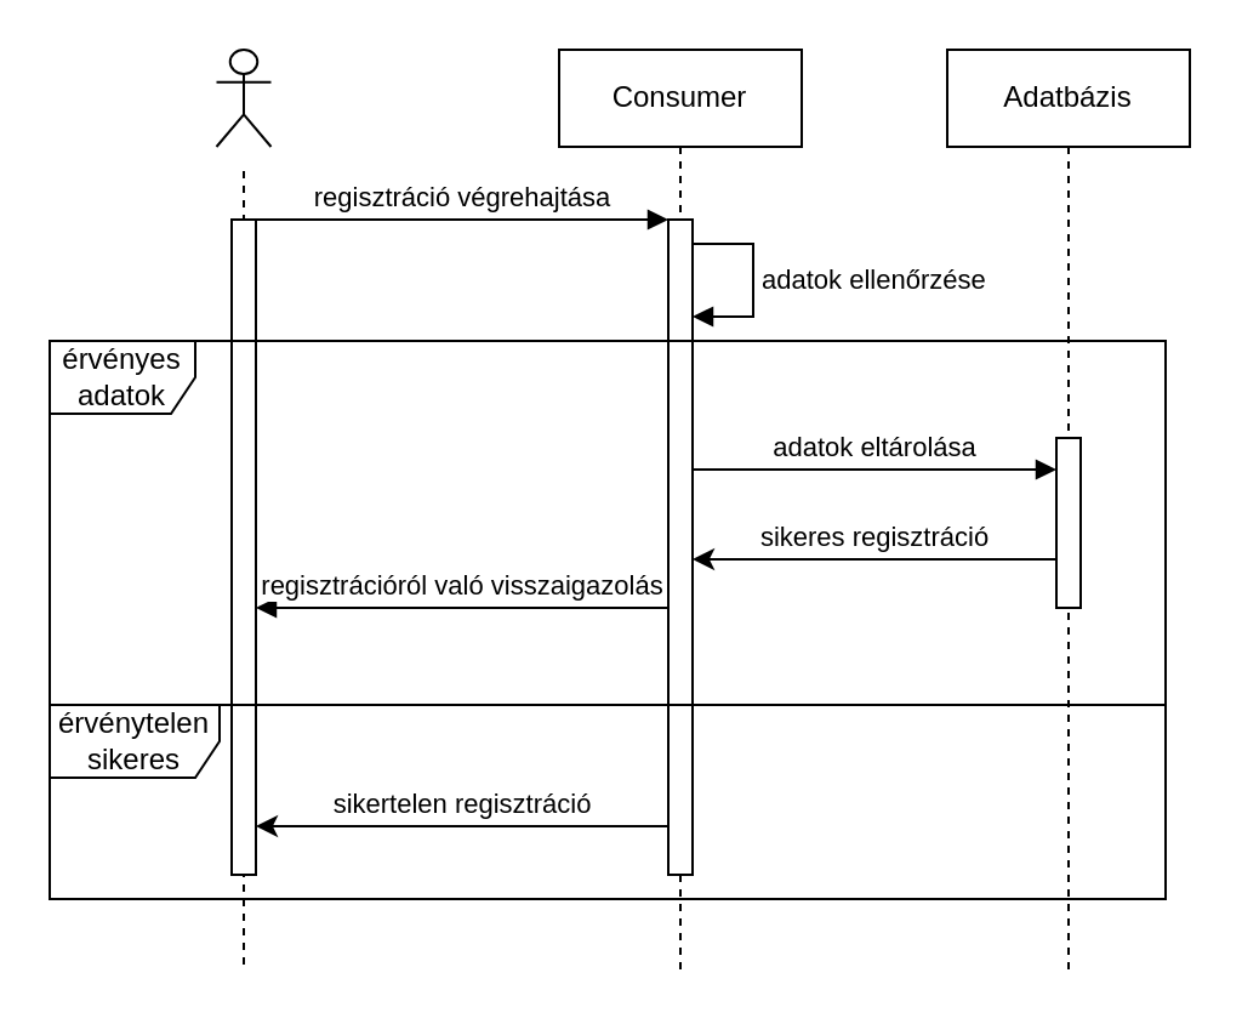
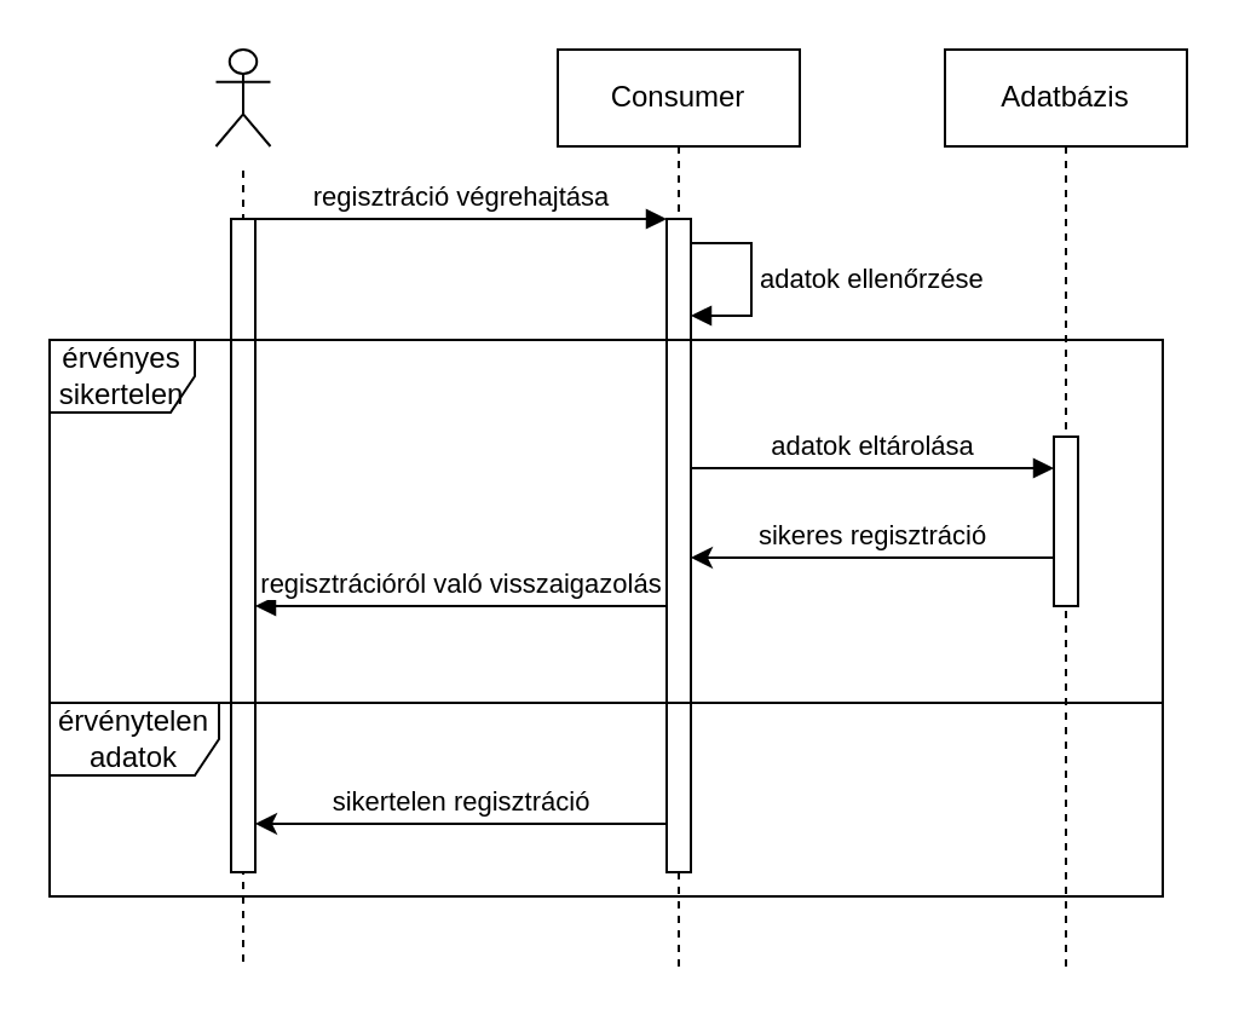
  <mxCell id="0" />
  <mxCell id="1" parent="0" />
  <mxCell id="2" value="" style="shape=umlLifeline;perimeter=lifelinePerimeter;whiteSpace=wrap;html=1;container=0;dropTarget=0;collapsible=0;recursiveResize=0;outlineConnect=0;portConstraint=eastwest;newEdgeStyle={&quot;edgeStyle&quot;:&quot;elbowEdgeStyle&quot;,&quot;elbow&quot;:&quot;vertical&quot;,&quot;curved&quot;:0,&quot;rounded&quot;:0};size=0;" parent="1" vertex="1"><mxGeometry x="50" y="70" width="100" height="330" as="geometry" /></mxCell>
  <mxCell id="3" value="" style="html=1;points=[];perimeter=orthogonalPerimeter;outlineConnect=0;targetShapes=umlLifeline;portConstraint=eastwest;newEdgeStyle={&quot;edgeStyle&quot;:&quot;elbowEdgeStyle&quot;,&quot;elbow&quot;:&quot;vertical&quot;,&quot;curved&quot;:0,&quot;rounded&quot;:0};" parent="2" vertex="1"><mxGeometry x="45" y="20" width="10" height="270" as="geometry" /></mxCell>
  <mxCell id="4" value="Consumer" style="shape=umlLifeline;perimeter=lifelinePerimeter;whiteSpace=wrap;html=1;container=0;dropTarget=0;collapsible=0;recursiveResize=0;outlineConnect=0;portConstraint=eastwest;newEdgeStyle={&quot;edgeStyle&quot;:&quot;elbowEdgeStyle&quot;,&quot;elbow&quot;:&quot;vertical&quot;,&quot;curved&quot;:0,&quot;rounded&quot;:0};" parent="1" vertex="1"><mxGeometry x="230" y="20" width="100" height="380" as="geometry" /></mxCell>
  <mxCell id="5" value="" style="html=1;points=[];perimeter=orthogonalPerimeter;outlineConnect=0;targetShapes=umlLifeline;portConstraint=eastwest;newEdgeStyle={&quot;edgeStyle&quot;:&quot;elbowEdgeStyle&quot;,&quot;elbow&quot;:&quot;vertical&quot;,&quot;curved&quot;:0,&quot;rounded&quot;:0};" parent="4" vertex="1"><mxGeometry x="45" y="70" width="10" height="270" as="geometry" /></mxCell>
  <mxCell id="6" value="adatok ellenőrzése" style="html=1;align=left;spacingLeft=2;endArrow=block;rounded=0;edgeStyle=orthogonalEdgeStyle;curved=0;rounded=0;" parent="4" edge="1"><mxGeometry x="-0.002" relative="1" as="geometry"><mxPoint x="55" y="80.0" as="sourcePoint" /><Array as="points"><mxPoint x="80" y="80" /><mxPoint x="80" y="110" /></Array><mxPoint x="55" y="110.0" as="targetPoint" /><mxPoint as="offset" /></mxGeometry></mxCell>
  <mxCell id="7" value="regisztráció végrehajtása" style="html=1;verticalAlign=bottom;endArrow=block;edgeStyle=elbowEdgeStyle;elbow=vertical;curved=0;rounded=0;" parent="1" source="3" target="5" edge="1"><mxGeometry x="0.003" relative="1" as="geometry"><mxPoint x="205" y="130" as="sourcePoint" /><Array as="points"><mxPoint x="190" y="90" /></Array><mxPoint as="offset" /></mxGeometry></mxCell>
  <mxCell id="8" value="Adatbázis" style="shape=umlLifeline;perimeter=lifelinePerimeter;whiteSpace=wrap;html=1;container=0;dropTarget=0;collapsible=0;recursiveResize=0;outlineConnect=0;portConstraint=eastwest;newEdgeStyle={&quot;edgeStyle&quot;:&quot;elbowEdgeStyle&quot;,&quot;elbow&quot;:&quot;vertical&quot;,&quot;curved&quot;:0,&quot;rounded&quot;:0};" parent="1" vertex="1"><mxGeometry x="390" y="20" width="100" height="380" as="geometry" /></mxCell>
  <mxCell id="9" value="" style="html=1;points=[];perimeter=orthogonalPerimeter;outlineConnect=0;targetShapes=umlLifeline;portConstraint=eastwest;newEdgeStyle={&quot;edgeStyle&quot;:&quot;elbowEdgeStyle&quot;,&quot;elbow&quot;:&quot;vertical&quot;,&quot;curved&quot;:0,&quot;rounded&quot;:0};" parent="8" vertex="1"><mxGeometry x="45" y="160" width="10" height="70" as="geometry" /></mxCell>
  <mxCell id="10" value="regisztrációról való visszaigazolás" style="html=1;verticalAlign=bottom;endArrow=block;edgeStyle=elbowEdgeStyle;elbow=vertical;curved=0;rounded=0;" parent="1" source="5" target="3" edge="1"><mxGeometry relative="1" as="geometry"><mxPoint x="280" y="189.66" as="sourcePoint" /><Array as="points"><mxPoint x="210" y="250" /><mxPoint x="270" y="190" /><mxPoint x="410" y="160" /><mxPoint x="365" y="189.66" /></Array><mxPoint x="450" y="189.66" as="targetPoint" /></mxGeometry></mxCell>
  <mxCell id="11" value="adatok eltárolása" style="html=1;verticalAlign=bottom;endArrow=block;edgeStyle=elbowEdgeStyle;elbow=vertical;curved=0;rounded=0;" parent="1" edge="1"><mxGeometry relative="1" as="geometry"><mxPoint x="285" y="193" as="sourcePoint" /><Array as="points"><mxPoint x="365" y="193" /><mxPoint x="375" y="173" /><mxPoint x="345" y="198" /><mxPoint x="365" y="182.66" /></Array><mxPoint x="435" y="193" as="targetPoint" /></mxGeometry></mxCell>
  <mxCell id="12" value="sikeres regisztráció" style="html=1;verticalAlign=bottom;endArrow=none;edgeStyle=elbowEdgeStyle;elbow=vertical;curved=0;rounded=0;endFill=0;startArrow=classic;startFill=1;" parent="1" source="5" target="9" edge="1"><mxGeometry x="-0.001" relative="1" as="geometry"><mxPoint x="310" y="230" as="sourcePoint" /><Array as="points"><mxPoint x="390" y="230" /><mxPoint x="410" y="270" /></Array><mxPoint x="455" y="230" as="targetPoint" /><mxPoint as="offset" /></mxGeometry></mxCell>
  <mxCell id="13" value="" style="shape=umlActor;verticalLabelPosition=bottom;verticalAlign=top;html=1;outlineConnect=0;" parent="1" vertex="1"><mxGeometry x="88.75" y="20" width="22.5" height="40" as="geometry" /></mxCell>
- <mxCell id="14" value="érvényes adatok" style="shape=umlFrame;whiteSpace=wrap;html=1;pointerEvents=0;" parent="1" vertex="1"><mxGeometry x="20" y="140" width="460" height="150" as="geometry" /></mxCell>
- <mxCell id="15" value="érvénytelen sikeres" style="shape=umlFrame;whiteSpace=wrap;html=1;pointerEvents=0;width=70;height=30;" parent="1" vertex="1"><mxGeometry x="20" y="290" width="460" height="80" as="geometry" /></mxCell>
+ <mxCell id="14" value="érvényes sikertelen" style="shape=umlFrame;whiteSpace=wrap;html=1;pointerEvents=0;" parent="1" vertex="1"><mxGeometry x="20" y="140" width="460" height="150" as="geometry" /></mxCell>
+ <mxCell id="15" value="érvénytelen adatok" style="shape=umlFrame;whiteSpace=wrap;html=1;pointerEvents=0;width=70;height=30;" parent="1" vertex="1"><mxGeometry x="20" y="290" width="460" height="80" as="geometry" /></mxCell>
  <mxCell id="16" value="sikertelen regisztráció" style="html=1;verticalAlign=bottom;endArrow=none;edgeStyle=elbowEdgeStyle;elbow=vertical;curved=0;rounded=0;endFill=0;startArrow=classic;startFill=1;" parent="1" source="3" target="5" edge="1"><mxGeometry x="-0.001" relative="1" as="geometry"><mxPoint x="120" y="340" as="sourcePoint" /><Array as="points"><mxPoint x="165" y="340" /><mxPoint x="220" y="330" /><mxPoint x="240" y="300" /></Array><mxPoint x="270" y="340" as="targetPoint" /><mxPoint as="offset" /></mxGeometry></mxCell>
